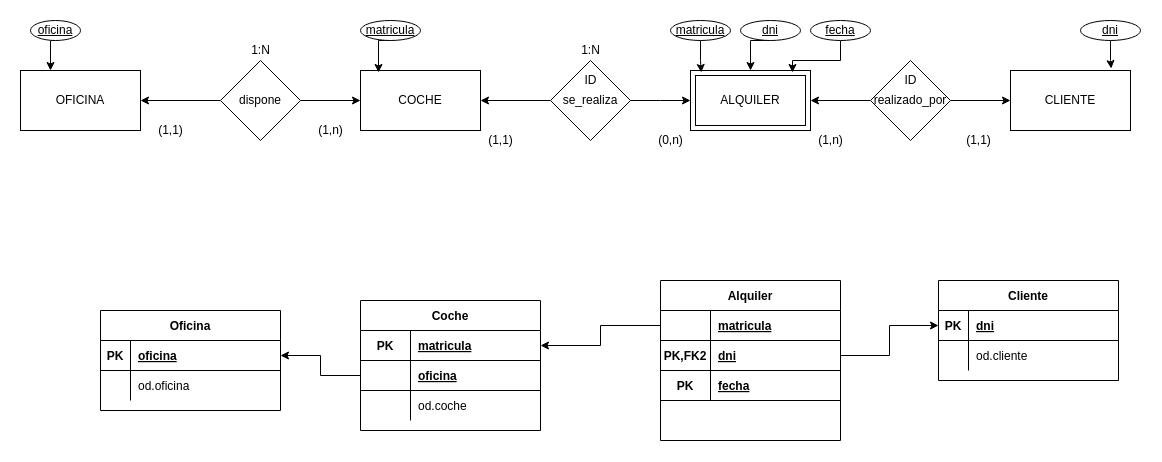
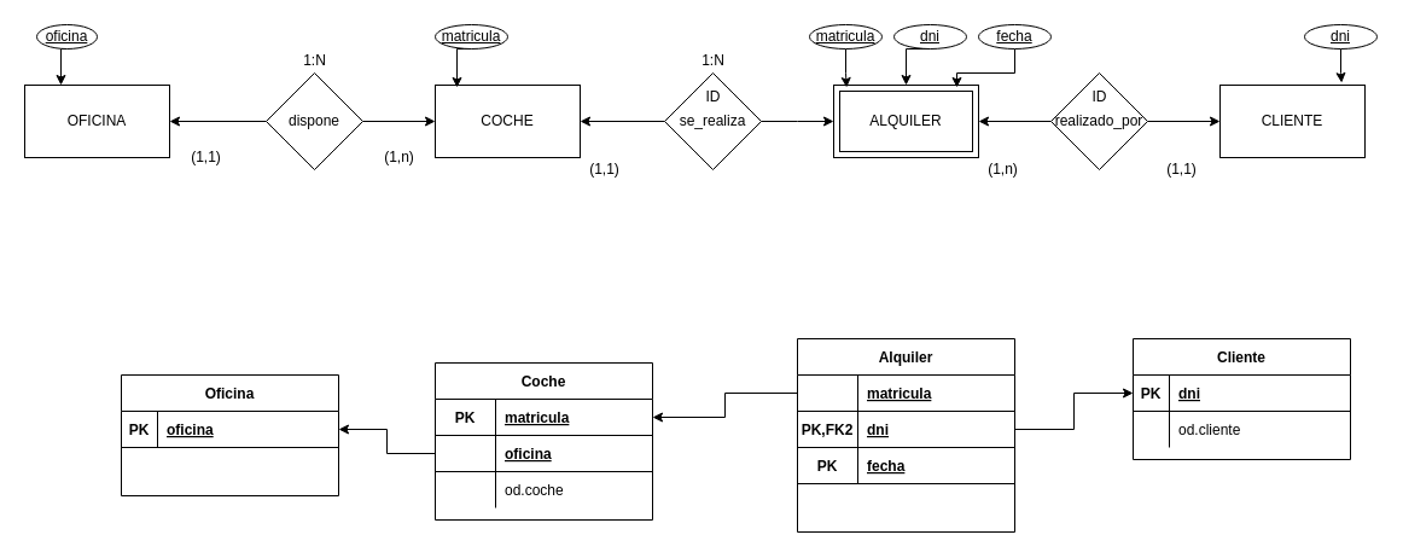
  <mxCell id="0" />
  <mxCell id="1" parent="0" />
  <mxCell id="2" value="COCHE" style="rounded=0;whiteSpace=wrap;html=1;" vertex="1" parent="1"><mxGeometry x="360" y="70" width="120" height="60" as="geometry" /></mxCell>
  <mxCell id="3" value="CLIENTE" style="rounded=0;whiteSpace=wrap;html=1;" vertex="1" parent="1"><mxGeometry x="1010" y="70" width="120" height="60" as="geometry" /></mxCell>
  <mxCell id="4" value="OFICINA" style="rounded=0;whiteSpace=wrap;html=1;" vertex="1" parent="1"><mxGeometry x="20" y="70" width="120" height="60" as="geometry" /></mxCell>
  <mxCell id="5" value="" style="edgeStyle=orthogonalEdgeStyle;rounded=0;orthogonalLoop=1;jettySize=auto;html=1;" edge="1" parent="1" source="7" target="4"><mxGeometry relative="1" as="geometry" /></mxCell>
  <mxCell id="6" value="" style="edgeStyle=orthogonalEdgeStyle;rounded=0;orthogonalLoop=1;jettySize=auto;html=1;" edge="1" parent="1" source="7" target="2"><mxGeometry relative="1" as="geometry" /></mxCell>
  <mxCell id="7" value="dispone" style="rhombus;whiteSpace=wrap;html=1;" vertex="1" parent="1"><mxGeometry x="220" y="60" width="80" height="80" as="geometry" /></mxCell>
  <mxCell id="8" value="" style="edgeStyle=orthogonalEdgeStyle;rounded=0;orthogonalLoop=1;jettySize=auto;html=1;" edge="1" parent="1" source="10" target="3"><mxGeometry relative="1" as="geometry" /></mxCell>
  <mxCell id="9" value="" style="edgeStyle=orthogonalEdgeStyle;rounded=0;orthogonalLoop=1;jettySize=auto;html=1;" edge="1" parent="1" source="10"><mxGeometry relative="1" as="geometry"><mxPoint x="810" y="100" as="targetPoint" /></mxGeometry></mxCell>
  <mxCell id="10" value="realizado_por" style="rhombus;whiteSpace=wrap;html=1;" vertex="1" parent="1"><mxGeometry x="870" y="60" width="80" height="80" as="geometry" /></mxCell>
  <mxCell id="11" value="" style="edgeStyle=orthogonalEdgeStyle;rounded=0;orthogonalLoop=1;jettySize=auto;html=1;" edge="1" parent="1" source="13"><mxGeometry relative="1" as="geometry"><mxPoint x="690" y="100" as="targetPoint" /></mxGeometry></mxCell>
  <mxCell id="12" style="edgeStyle=orthogonalEdgeStyle;rounded=0;orthogonalLoop=1;jettySize=auto;html=1;entryX=1;entryY=0.5;entryDx=0;entryDy=0;" edge="1" parent="1" source="13" target="2"><mxGeometry relative="1" as="geometry" /></mxCell>
  <mxCell id="13" value="se_realiza" style="rhombus;whiteSpace=wrap;html=1;" vertex="1" parent="1"><mxGeometry x="550" y="60" width="80" height="80" as="geometry" /></mxCell>
  <mxCell id="14" value="(1,n)" style="text;html=1;align=center;verticalAlign=middle;resizable=0;points=[];autosize=1;strokeColor=none;fillColor=none;" vertex="1" parent="1"><mxGeometry x="310" y="120" width="40" height="20" as="geometry" /></mxCell>
  <mxCell id="15" value="(1,1)" style="text;html=1;align=center;verticalAlign=middle;resizable=0;points=[];autosize=1;strokeColor=none;fillColor=none;" vertex="1" parent="1"><mxGeometry x="150" y="120" width="40" height="20" as="geometry" /></mxCell>
- <mxCell id="16" value="(0,n)" style="text;html=1;align=center;verticalAlign=middle;resizable=0;points=[];autosize=1;strokeColor=none;fillColor=none;" vertex="1" parent="1"><mxGeometry x="650" y="130" width="40" height="20" as="geometry" /></mxCell>
  <mxCell id="17" value="(1,1)" style="text;html=1;align=center;verticalAlign=middle;resizable=0;points=[];autosize=1;strokeColor=none;fillColor=none;" vertex="1" parent="1"><mxGeometry x="480" y="130" width="40" height="20" as="geometry" /></mxCell>
  <mxCell id="18" value="(1,1)" style="text;html=1;align=center;verticalAlign=middle;resizable=0;points=[];autosize=1;strokeColor=none;fillColor=none;" vertex="1" parent="1"><mxGeometry x="958" y="130" width="40" height="20" as="geometry" /></mxCell>
  <mxCell id="19" value="(1,n)" style="text;html=1;align=center;verticalAlign=middle;resizable=0;points=[];autosize=1;strokeColor=none;fillColor=none;" vertex="1" parent="1"><mxGeometry x="810" y="130" width="40" height="20" as="geometry" /></mxCell>
  <mxCell id="20" value="1:N" style="text;html=1;align=center;verticalAlign=middle;resizable=0;points=[];autosize=1;strokeColor=none;fillColor=none;" vertex="1" parent="1"><mxGeometry x="245" y="40" width="30" height="20" as="geometry" /></mxCell>
  <mxCell id="21" value="1:N" style="text;html=1;align=center;verticalAlign=middle;resizable=0;points=[];autosize=1;strokeColor=none;fillColor=none;" vertex="1" parent="1"><mxGeometry x="575" y="40" width="30" height="20" as="geometry" /></mxCell>
  <mxCell id="22" value="ID" style="text;html=1;align=center;verticalAlign=middle;resizable=0;points=[];autosize=1;strokeColor=none;fillColor=none;" vertex="1" parent="1"><mxGeometry x="575" y="70" width="30" height="20" as="geometry" /></mxCell>
  <mxCell id="23" value="ID" style="text;html=1;align=center;verticalAlign=middle;resizable=0;points=[];autosize=1;strokeColor=none;fillColor=none;" vertex="1" parent="1"><mxGeometry x="895" y="70" width="30" height="20" as="geometry" /></mxCell>
  <mxCell id="24" value="ALQUILER" style="shape=ext;margin=3;double=1;whiteSpace=wrap;html=1;align=center;" vertex="1" parent="1"><mxGeometry x="690" y="70" width="120" height="60" as="geometry" /></mxCell>
  <mxCell id="25" style="edgeStyle=orthogonalEdgeStyle;rounded=0;orthogonalLoop=1;jettySize=auto;html=1;exitX=0.5;exitY=1;exitDx=0;exitDy=0;entryX=0.25;entryY=0;entryDx=0;entryDy=0;" edge="1" parent="1" source="26" target="4"><mxGeometry relative="1" as="geometry" /></mxCell>
  <mxCell id="26" value="oficina" style="ellipse;whiteSpace=wrap;html=1;align=center;fontStyle=4;" vertex="1" parent="1"><mxGeometry x="30" y="20" width="50" height="20" as="geometry" /></mxCell>
  <mxCell id="27" style="edgeStyle=orthogonalEdgeStyle;rounded=0;orthogonalLoop=1;jettySize=auto;html=1;exitX=0.5;exitY=1;exitDx=0;exitDy=0;entryX=0.15;entryY=0.033;entryDx=0;entryDy=0;entryPerimeter=0;" edge="1" parent="1" source="28" target="2"><mxGeometry relative="1" as="geometry" /></mxCell>
  <mxCell id="28" value="matricula" style="ellipse;whiteSpace=wrap;html=1;align=center;fontStyle=4;" vertex="1" parent="1"><mxGeometry x="360" y="20" width="60" height="20" as="geometry" /></mxCell>
  <mxCell id="29" style="edgeStyle=orthogonalEdgeStyle;rounded=0;orthogonalLoop=1;jettySize=auto;html=1;entryX=0.089;entryY=0.033;entryDx=0;entryDy=0;entryPerimeter=0;" edge="1" parent="1" source="30" target="24"><mxGeometry relative="1" as="geometry" /></mxCell>
  <mxCell id="30" value="matricula" style="ellipse;whiteSpace=wrap;html=1;align=center;fontStyle=4;" vertex="1" parent="1"><mxGeometry x="670" y="20" width="60" height="20" as="geometry" /></mxCell>
  <mxCell id="31" style="edgeStyle=orthogonalEdgeStyle;rounded=0;orthogonalLoop=1;jettySize=auto;html=1;exitX=0.5;exitY=1;exitDx=0;exitDy=0;entryX=0.5;entryY=0;entryDx=0;entryDy=0;" edge="1" parent="1" source="32" target="24"><mxGeometry relative="1" as="geometry" /></mxCell>
  <mxCell id="32" value="dni" style="ellipse;whiteSpace=wrap;html=1;align=center;fontStyle=4;" vertex="1" parent="1"><mxGeometry x="740" y="20" width="60" height="20" as="geometry" /></mxCell>
  <mxCell id="33" style="edgeStyle=orthogonalEdgeStyle;rounded=0;orthogonalLoop=1;jettySize=auto;html=1;entryX=0.85;entryY=0.033;entryDx=0;entryDy=0;entryPerimeter=0;" edge="1" parent="1" source="34" target="24"><mxGeometry relative="1" as="geometry" /></mxCell>
  <mxCell id="34" value="fecha" style="ellipse;whiteSpace=wrap;html=1;align=center;fontStyle=4;" vertex="1" parent="1"><mxGeometry x="810" y="20" width="60" height="20" as="geometry" /></mxCell>
  <mxCell id="35" style="edgeStyle=orthogonalEdgeStyle;rounded=0;orthogonalLoop=1;jettySize=auto;html=1;entryX=0.839;entryY=-0.033;entryDx=0;entryDy=0;entryPerimeter=0;" edge="1" parent="1" source="36" target="3"><mxGeometry relative="1" as="geometry" /></mxCell>
  <mxCell id="36" value="dni" style="ellipse;whiteSpace=wrap;html=1;align=center;fontStyle=4;" vertex="1" parent="1"><mxGeometry x="1080" y="20" width="60" height="20" as="geometry" /></mxCell>
  <mxCell id="37" value="Oficina" style="shape=table;startSize=30;container=1;collapsible=1;childLayout=tableLayout;fixedRows=1;rowLines=0;fontStyle=1;align=center;resizeLast=1;" vertex="1" parent="1"><mxGeometry x="100" y="310" width="180" height="100" as="geometry" /></mxCell>
  <mxCell id="38" value="" style="shape=partialRectangle;collapsible=0;dropTarget=0;pointerEvents=0;fillColor=none;top=0;left=0;bottom=1;right=0;points=[[0,0.5],[1,0.5]];portConstraint=eastwest;" vertex="1" parent="37"><mxGeometry y="30" width="180" height="30" as="geometry" /></mxCell>
  <mxCell id="39" value="PK" style="shape=partialRectangle;connectable=0;fillColor=none;top=0;left=0;bottom=0;right=0;fontStyle=1;overflow=hidden;" vertex="1" parent="38"><mxGeometry width="30" height="30" as="geometry"><mxRectangle width="30" height="30" as="alternateBounds" /></mxGeometry></mxCell>
  <mxCell id="40" value="oficina" style="shape=partialRectangle;connectable=0;fillColor=none;top=0;left=0;bottom=0;right=0;align=left;spacingLeft=6;fontStyle=5;overflow=hidden;" vertex="1" parent="38"><mxGeometry x="30" width="150" height="30" as="geometry"><mxRectangle width="150" height="30" as="alternateBounds" /></mxGeometry></mxCell>
  <mxCell id="41" value="" style="shape=partialRectangle;collapsible=0;dropTarget=0;pointerEvents=0;fillColor=none;top=0;left=0;bottom=0;right=0;points=[[0,0.5],[1,0.5]];portConstraint=eastwest;" vertex="1" parent="37"><mxGeometry y="60" width="180" height="30" as="geometry" /></mxCell>
  <mxCell id="42" value="" style="shape=partialRectangle;connectable=0;fillColor=none;top=0;left=0;bottom=0;right=0;editable=1;overflow=hidden;" vertex="1" parent="41"><mxGeometry width="30" height="30" as="geometry"><mxRectangle width="30" height="30" as="alternateBounds" /></mxGeometry></mxCell>
- <mxCell id="43" value="od.oficina" style="shape=partialRectangle;connectable=0;fillColor=none;top=0;left=0;bottom=0;right=0;align=left;spacingLeft=6;overflow=hidden;" vertex="1" parent="41"><mxGeometry x="30" width="150" height="30" as="geometry"><mxRectangle width="150" height="30" as="alternateBounds" /></mxGeometry></mxCell>
  <mxCell id="44" value="Coche" style="shape=table;startSize=30;container=1;collapsible=1;childLayout=tableLayout;fixedRows=1;rowLines=0;fontStyle=1;align=center;resizeLast=1;" vertex="1" parent="1"><mxGeometry x="360" y="300" width="180" height="130" as="geometry" /></mxCell>
  <mxCell id="45" value="" style="shape=partialRectangle;collapsible=0;dropTarget=0;pointerEvents=0;fillColor=none;top=0;left=0;bottom=1;right=0;points=[[0,0.5],[1,0.5]];portConstraint=eastwest;" vertex="1" parent="44"><mxGeometry y="30" width="180" height="30" as="geometry" /></mxCell>
  <mxCell id="46" value="PK" style="shape=partialRectangle;connectable=0;fillColor=none;top=0;left=0;bottom=0;right=0;fontStyle=1;overflow=hidden;" vertex="1" parent="45"><mxGeometry width="50" height="30" as="geometry"><mxRectangle width="50" height="30" as="alternateBounds" /></mxGeometry></mxCell>
  <mxCell id="47" value="matricula" style="shape=partialRectangle;connectable=0;fillColor=none;top=0;left=0;bottom=0;right=0;align=left;spacingLeft=6;fontStyle=5;overflow=hidden;" vertex="1" parent="45"><mxGeometry x="50" width="130" height="30" as="geometry"><mxRectangle width="130" height="30" as="alternateBounds" /></mxGeometry></mxCell>
  <mxCell id="48" value="" style="shape=partialRectangle;collapsible=0;dropTarget=0;pointerEvents=0;fillColor=none;top=0;left=0;bottom=1;right=0;points=[[0,0.5],[1,0.5]];portConstraint=eastwest;" vertex="1" parent="44"><mxGeometry y="60" width="180" height="30" as="geometry" /></mxCell>
  <mxCell id="49" value="oficina" style="shape=partialRectangle;connectable=0;fillColor=none;top=0;left=0;bottom=0;right=0;align=left;spacingLeft=6;fontStyle=5;overflow=hidden;" vertex="1" parent="48"><mxGeometry x="50" width="130" height="30" as="geometry"><mxRectangle width="130" height="30" as="alternateBounds" /></mxGeometry></mxCell>
  <mxCell id="50" value="" style="shape=partialRectangle;collapsible=0;dropTarget=0;pointerEvents=0;fillColor=none;top=0;left=0;bottom=0;right=0;points=[[0,0.5],[1,0.5]];portConstraint=eastwest;" vertex="1" parent="44"><mxGeometry y="90" width="180" height="30" as="geometry" /></mxCell>
  <mxCell id="51" value="" style="shape=partialRectangle;connectable=0;fillColor=none;top=0;left=0;bottom=0;right=0;editable=1;overflow=hidden;" vertex="1" parent="50"><mxGeometry width="50" height="30" as="geometry"><mxRectangle width="50" height="30" as="alternateBounds" /></mxGeometry></mxCell>
  <mxCell id="52" value="od.coche" style="shape=partialRectangle;connectable=0;fillColor=none;top=0;left=0;bottom=0;right=0;align=left;spacingLeft=6;overflow=hidden;" vertex="1" parent="50"><mxGeometry x="50" width="130" height="30" as="geometry"><mxRectangle width="130" height="30" as="alternateBounds" /></mxGeometry></mxCell>
  <mxCell id="53" value="Alquiler" style="shape=table;startSize=30;container=1;collapsible=1;childLayout=tableLayout;fixedRows=1;rowLines=0;fontStyle=1;align=center;resizeLast=1;" vertex="1" parent="1"><mxGeometry x="660" y="280" width="180" height="160" as="geometry" /></mxCell>
  <mxCell id="54" value="" style="shape=partialRectangle;collapsible=0;dropTarget=0;pointerEvents=0;fillColor=none;top=0;left=0;bottom=1;right=0;points=[[0,0.5],[1,0.5]];portConstraint=eastwest;" vertex="1" parent="53"><mxGeometry y="30" width="180" height="30" as="geometry" /></mxCell>
  <mxCell id="55" value="matricula" style="shape=partialRectangle;connectable=0;fillColor=none;top=0;left=0;bottom=0;right=0;align=left;spacingLeft=6;fontStyle=5;overflow=hidden;" vertex="1" parent="54"><mxGeometry x="50" width="130" height="30" as="geometry"><mxRectangle width="130" height="30" as="alternateBounds" /></mxGeometry></mxCell>
  <mxCell id="56" value="" style="shape=partialRectangle;collapsible=0;dropTarget=0;pointerEvents=0;fillColor=none;top=0;left=0;bottom=1;right=0;points=[[0,0.5],[1,0.5]];portConstraint=eastwest;" vertex="1" parent="53"><mxGeometry y="60" width="180" height="30" as="geometry" /></mxCell>
  <mxCell id="57" value="PK,FK2" style="shape=partialRectangle;connectable=0;fillColor=none;top=0;left=0;bottom=0;right=0;fontStyle=1;overflow=hidden;" vertex="1" parent="56"><mxGeometry width="50" height="30" as="geometry"><mxRectangle width="50" height="30" as="alternateBounds" /></mxGeometry></mxCell>
  <mxCell id="58" value="dni" style="shape=partialRectangle;connectable=0;fillColor=none;top=0;left=0;bottom=0;right=0;align=left;spacingLeft=6;fontStyle=5;overflow=hidden;" vertex="1" parent="56"><mxGeometry x="50" width="130" height="30" as="geometry"><mxRectangle width="130" height="30" as="alternateBounds" /></mxGeometry></mxCell>
  <mxCell id="59" value="" style="shape=partialRectangle;collapsible=0;dropTarget=0;pointerEvents=0;fillColor=none;top=0;left=0;bottom=1;right=0;points=[[0,0.5],[1,0.5]];portConstraint=eastwest;" vertex="1" parent="53"><mxGeometry y="90" width="180" height="30" as="geometry" /></mxCell>
  <mxCell id="60" value="PK" style="shape=partialRectangle;connectable=0;fillColor=none;top=0;left=0;bottom=0;right=0;fontStyle=1;overflow=hidden;" vertex="1" parent="59"><mxGeometry width="50" height="30" as="geometry"><mxRectangle width="50" height="30" as="alternateBounds" /></mxGeometry></mxCell>
  <mxCell id="61" value="fecha" style="shape=partialRectangle;connectable=0;fillColor=none;top=0;left=0;bottom=0;right=0;align=left;spacingLeft=6;fontStyle=5;overflow=hidden;" vertex="1" parent="59"><mxGeometry x="50" width="130" height="30" as="geometry"><mxRectangle width="130" height="30" as="alternateBounds" /></mxGeometry></mxCell>
  <mxCell id="62" value="" style="shape=partialRectangle;collapsible=0;dropTarget=0;pointerEvents=0;fillColor=none;top=0;left=0;bottom=0;right=0;points=[[0,0.5],[1,0.5]];portConstraint=eastwest;" vertex="1" parent="53"><mxGeometry y="120" width="180" height="30" as="geometry" /></mxCell>
  <mxCell id="63" value="" style="shape=partialRectangle;connectable=0;fillColor=none;top=0;left=0;bottom=0;right=0;editable=1;overflow=hidden;" vertex="1" parent="62"><mxGeometry width="50" height="30" as="geometry"><mxRectangle width="50" height="30" as="alternateBounds" /></mxGeometry></mxCell>
  <mxCell id="64" value="Cliente" style="shape=table;startSize=30;container=1;collapsible=1;childLayout=tableLayout;fixedRows=1;rowLines=0;fontStyle=1;align=center;resizeLast=1;" vertex="1" parent="1"><mxGeometry x="938" y="280" width="180" height="100" as="geometry" /></mxCell>
  <mxCell id="65" value="" style="shape=partialRectangle;collapsible=0;dropTarget=0;pointerEvents=0;fillColor=none;top=0;left=0;bottom=1;right=0;points=[[0,0.5],[1,0.5]];portConstraint=eastwest;" vertex="1" parent="64"><mxGeometry y="30" width="180" height="30" as="geometry" /></mxCell>
  <mxCell id="66" value="PK" style="shape=partialRectangle;connectable=0;fillColor=none;top=0;left=0;bottom=0;right=0;fontStyle=1;overflow=hidden;" vertex="1" parent="65"><mxGeometry width="30" height="30" as="geometry"><mxRectangle width="30" height="30" as="alternateBounds" /></mxGeometry></mxCell>
  <mxCell id="67" value="dni" style="shape=partialRectangle;connectable=0;fillColor=none;top=0;left=0;bottom=0;right=0;align=left;spacingLeft=6;fontStyle=5;overflow=hidden;" vertex="1" parent="65"><mxGeometry x="30" width="150" height="30" as="geometry"><mxRectangle width="150" height="30" as="alternateBounds" /></mxGeometry></mxCell>
  <mxCell id="68" value="" style="shape=partialRectangle;collapsible=0;dropTarget=0;pointerEvents=0;fillColor=none;top=0;left=0;bottom=0;right=0;points=[[0,0.5],[1,0.5]];portConstraint=eastwest;" vertex="1" parent="64"><mxGeometry y="60" width="180" height="30" as="geometry" /></mxCell>
  <mxCell id="69" value="" style="shape=partialRectangle;connectable=0;fillColor=none;top=0;left=0;bottom=0;right=0;editable=1;overflow=hidden;" vertex="1" parent="68"><mxGeometry width="30" height="30" as="geometry"><mxRectangle width="30" height="30" as="alternateBounds" /></mxGeometry></mxCell>
  <mxCell id="70" value="od.cliente" style="shape=partialRectangle;connectable=0;fillColor=none;top=0;left=0;bottom=0;right=0;align=left;spacingLeft=6;overflow=hidden;" vertex="1" parent="68"><mxGeometry x="30" width="150" height="30" as="geometry"><mxRectangle width="150" height="30" as="alternateBounds" /></mxGeometry></mxCell>
  <mxCell id="71" style="edgeStyle=orthogonalEdgeStyle;rounded=0;orthogonalLoop=1;jettySize=auto;html=1;exitX=1;exitY=0.5;exitDx=0;exitDy=0;entryX=0;entryY=0.5;entryDx=0;entryDy=0;" edge="1" parent="1" source="56" target="65"><mxGeometry relative="1" as="geometry" /></mxCell>
  <mxCell id="72" style="edgeStyle=orthogonalEdgeStyle;rounded=0;orthogonalLoop=1;jettySize=auto;html=1;exitX=0;exitY=0.5;exitDx=0;exitDy=0;entryX=1;entryY=0.5;entryDx=0;entryDy=0;" edge="1" parent="1" source="48" target="38"><mxGeometry relative="1" as="geometry" /></mxCell>
  <mxCell id="73" style="edgeStyle=orthogonalEdgeStyle;rounded=0;orthogonalLoop=1;jettySize=auto;html=1;exitX=0;exitY=0.5;exitDx=0;exitDy=0;entryX=1;entryY=0.5;entryDx=0;entryDy=0;" edge="1" parent="1" source="54" target="45"><mxGeometry relative="1" as="geometry" /></mxCell>
